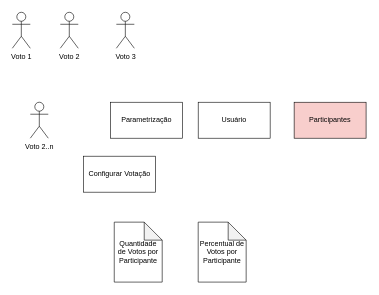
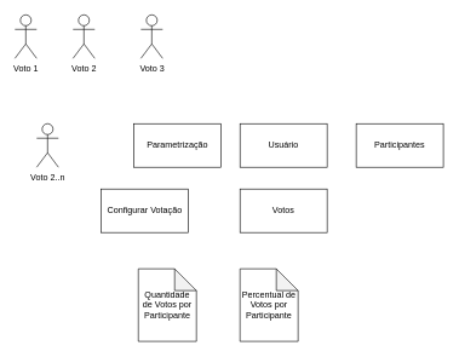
  <mxCell id="0" />
  <mxCell id="1" parent="0" />
  <mxCell id="2" value="Voto 1" style="shape=umlActor;verticalLabelPosition=bottom;verticalAlign=top;html=1;outlineConnect=0;" vertex="1" parent="1"><mxGeometry x="20" y="20" width="30" height="60" as="geometry" /></mxCell>
  <mxCell id="3" value="Voto 2" style="shape=umlActor;verticalLabelPosition=bottom;verticalAlign=top;html=1;outlineConnect=0;" vertex="1" parent="1"><mxGeometry x="100" y="20" width="30" height="60" as="geometry" /></mxCell>
  <mxCell id="4" value="Voto 3" style="shape=umlActor;verticalLabelPosition=bottom;verticalAlign=top;html=1;outlineConnect=0;" vertex="1" parent="1"><mxGeometry x="193.5" y="20" width="30" height="60" as="geometry" /></mxCell>
  <mxCell id="5" value="Voto 2..n" style="shape=umlActor;verticalLabelPosition=bottom;verticalAlign=top;html=1;outlineConnect=0;" vertex="1" parent="1"><mxGeometry x="50" y="170" width="30" height="60" as="geometry" /></mxCell>
  <mxCell id="6" value="Parametrização" style="rounded=0;whiteSpace=wrap;html=1;" vertex="1" parent="1"><mxGeometry x="183.5" y="170" width="120" height="60" as="geometry" /></mxCell>
- <mxCell id="7" value="Participantes" style="rounded=0;whiteSpace=wrap;html=1;fillColor=#f8cecc;" vertex="1" parent="1"><mxGeometry x="490" y="170" width="120" height="60" as="geometry" /></mxCell>
+ <mxCell id="7" value="Participantes" style="rounded=0;whiteSpace=wrap;html=1;" vertex="1" parent="1"><mxGeometry x="490" y="170" width="120" height="60" as="geometry" /></mxCell>
+ <mxCell id="8" value="Votos" style="rounded=0;whiteSpace=wrap;html=1;" vertex="1" parent="1"><mxGeometry x="330" y="260" width="120" height="60" as="geometry" /></mxCell>
  <mxCell id="9" value="Usuário" style="rounded=0;whiteSpace=wrap;html=1;" vertex="1" parent="1"><mxGeometry x="330" y="170" width="120" height="60" as="geometry" /></mxCell>
  <mxCell id="10" value="Quantidade de Votos por Participante" style="shape=note;whiteSpace=wrap;html=1;backgroundOutline=1;darkOpacity=0.05;" vertex="1" parent="1"><mxGeometry x="190" y="370" width="80" height="100" as="geometry" /></mxCell>
  <mxCell id="11" value="Percentual de Votos por Participante" style="shape=note;whiteSpace=wrap;html=1;backgroundOutline=1;darkOpacity=0.05;" vertex="1" parent="1"><mxGeometry x="330" y="370" width="80" height="100" as="geometry" /></mxCell>
  <mxCell id="12" value="Configurar Votação" style="rounded=0;whiteSpace=wrap;html=1;" vertex="1" parent="1"><mxGeometry x="138.5" y="260" width="120" height="60" as="geometry" /></mxCell>
